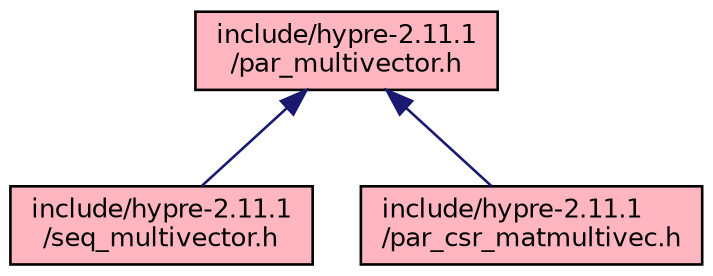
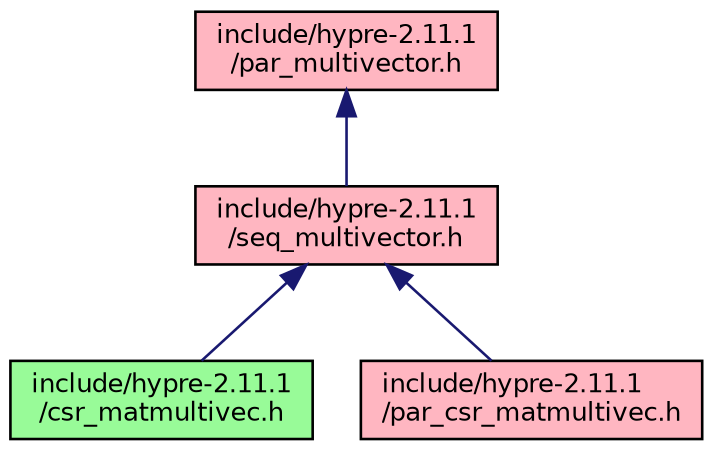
  digraph {
    node [color=black fillcolor=lightpink fontname=Helvetica fontsize=10 shape=record style=filled]
    edge [color=midnightblue dir=back fontname=Helvetica fontsize=10 labelfontname=Helvetica labelfontsize=10 style=solid]
    n1 [fontcolor=black height=0.2 label="include/hypre-2.11.1\l/seq_multivector.h" width=0.4]
+   n2 [fillcolor=palegreen height=0.2 label="include/hypre-2.11.1\l/csr_matmultivec.h" width=0.4]
    n3 [height=0.2 label="include/hypre-2.11.1\l/par_multivector.h" width=0.4]
    n4 [height=0.2 label="include/hypre-2.11.1\l/par_csr_matmultivec.h" width=0.4]
+   n1 -> n2
    n3 -> n1
-   n3 -> n4
+   n1 -> n4
  }
